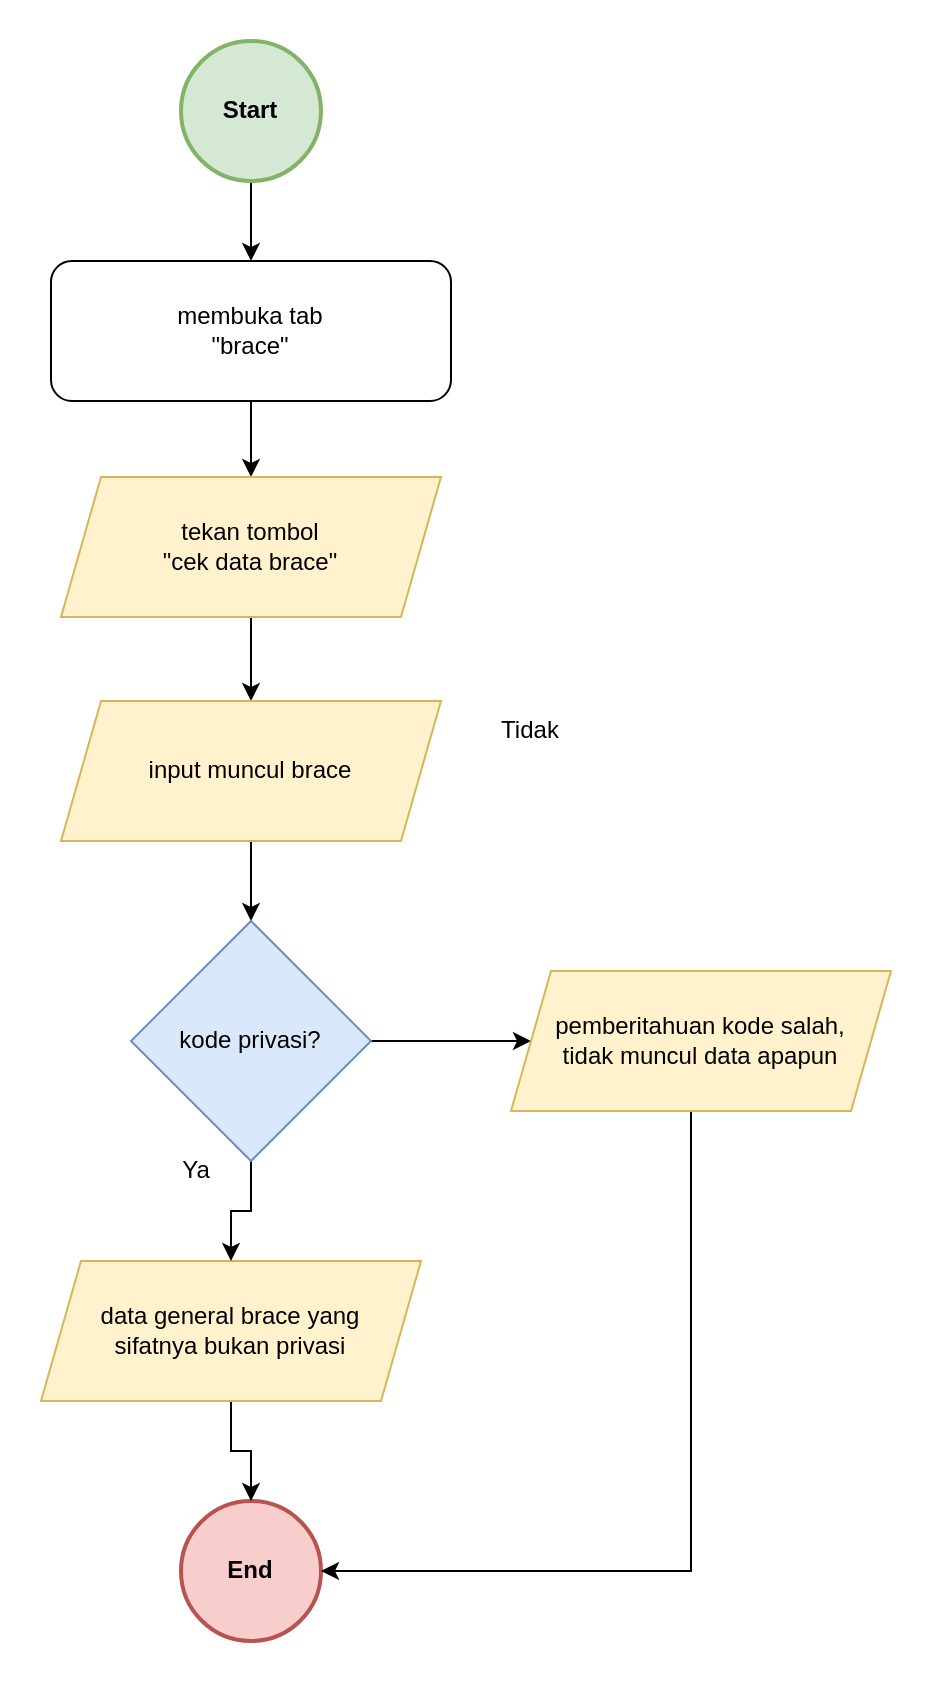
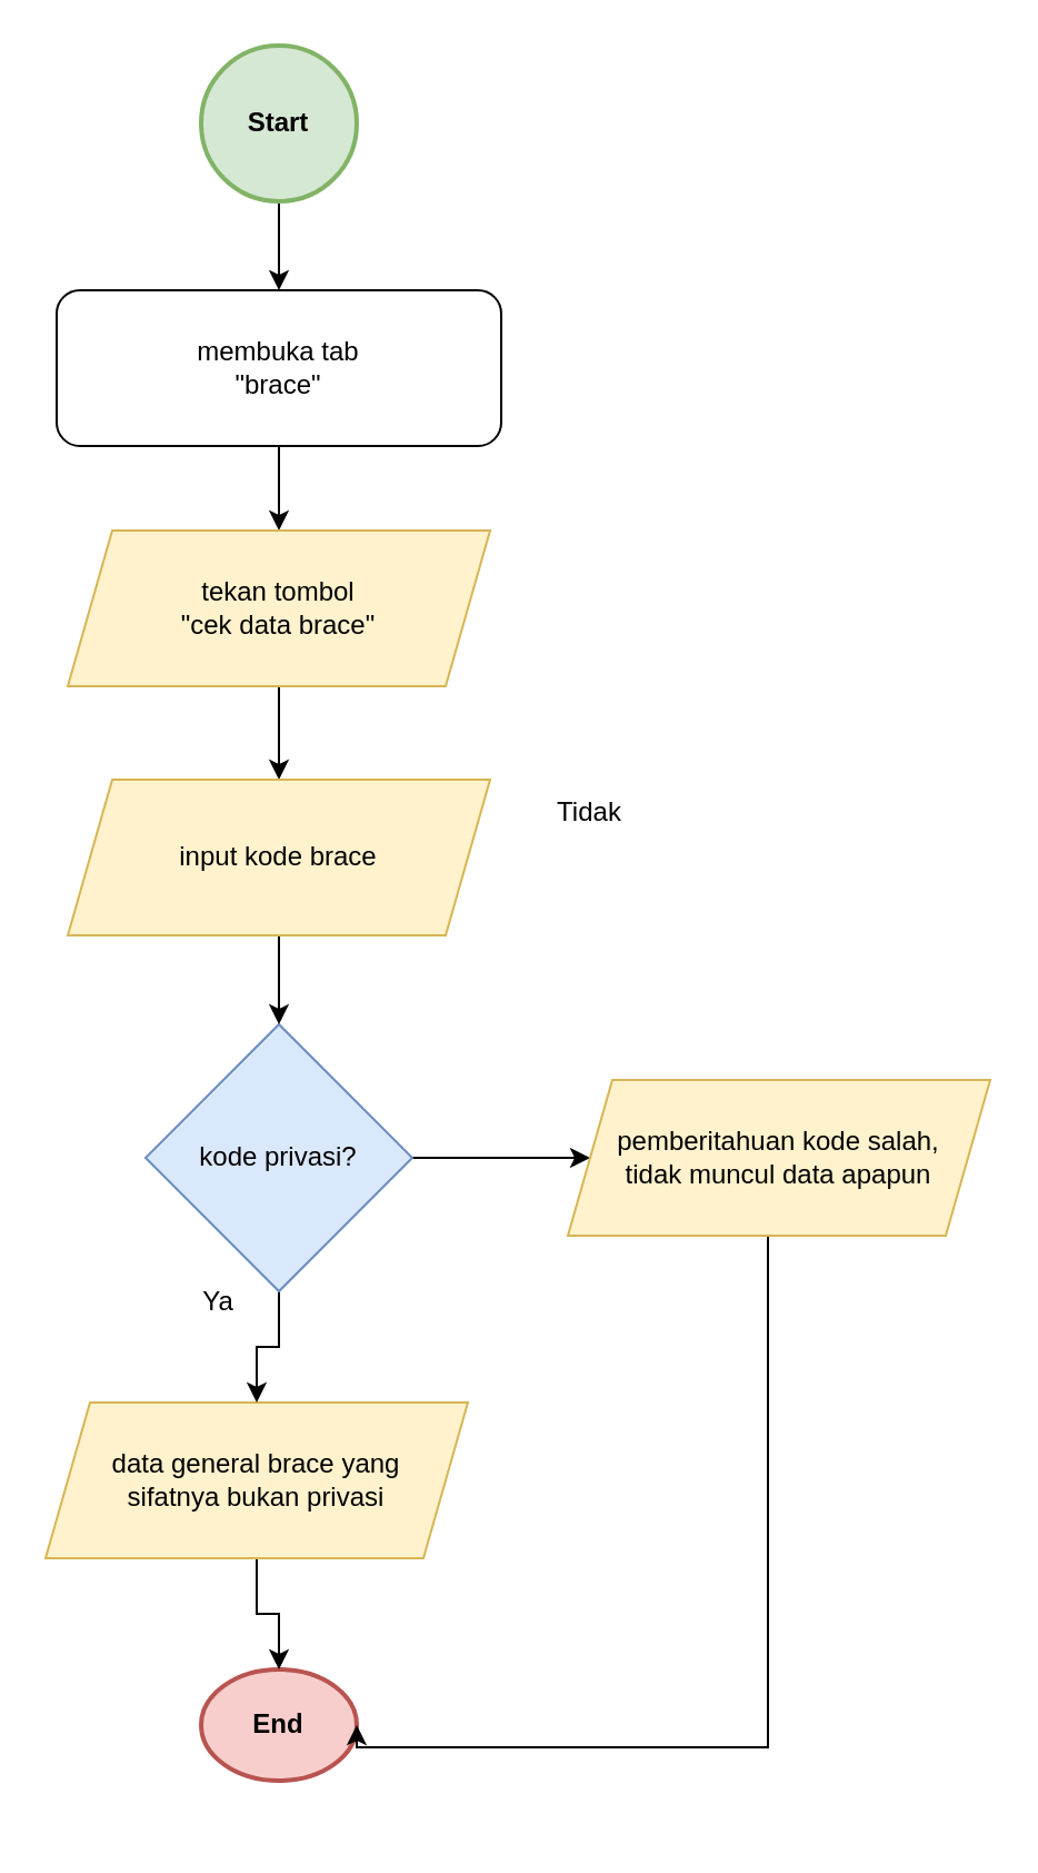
  <mxCell id="0" />
  <mxCell id="1" parent="0" />
- <mxCell id="2" value="End" style="ellipse;whiteSpace=wrap;html=1;aspect=fixed;fillColor=#f8cecc;strokeColor=#b85450;fontStyle=1;strokeWidth=2;" parent="1" vertex="1"><mxGeometry x="90" y="750" width="70" height="70" as="geometry" /></mxCell>
+ <mxCell id="2" value="End" style="ellipse;whiteSpace=wrap;html=1;aspect=fixed;fillColor=#f8cecc;strokeColor=#b85450;fontStyle=1;strokeWidth=2;" parent="1" vertex="1"><mxGeometry x="90" y="750" width="70" height="50" as="geometry" /></mxCell>
  <mxCell id="3" style="edgeStyle=orthogonalEdgeStyle;rounded=0;orthogonalLoop=1;jettySize=auto;html=1;entryX=0.5;entryY=0;entryDx=0;entryDy=0;fontColor=#FFFFFF;" parent="1" source="4" target="6" edge="1"><mxGeometry relative="1" as="geometry" /></mxCell>
  <mxCell id="4" value="Start" style="ellipse;whiteSpace=wrap;html=1;aspect=fixed;fillColor=#d5e8d4;strokeColor=#82b366;fontStyle=1;strokeWidth=2;" parent="1" vertex="1"><mxGeometry x="90" y="20" width="70" height="70" as="geometry" /></mxCell>
  <mxCell id="5" value="" style="edgeStyle=orthogonalEdgeStyle;rounded=0;orthogonalLoop=1;jettySize=auto;html=1;" parent="1" source="6" target="17" edge="1"><mxGeometry relative="1" as="geometry" /></mxCell>
  <mxCell id="6" value="  membuka tab&lt;br&gt;&quot;brace&quot;" style="rounded=1;whiteSpace=wrap;html=1;fontSize=12;glass=0;strokeWidth=1;shadow=0;" parent="1" vertex="1"><mxGeometry x="25" y="130" width="200" height="70" as="geometry" /></mxCell>
  <mxCell id="7" value="" style="edgeStyle=orthogonalEdgeStyle;rounded=0;orthogonalLoop=1;jettySize=auto;html=1;" parent="1" source="8" target="2" edge="1"><mxGeometry relative="1" as="geometry" /></mxCell>
  <mxCell id="8" value="data general brace yang&lt;br&gt;sifatnya bukan privasi" style="shape=parallelogram;perimeter=parallelogramPerimeter;whiteSpace=wrap;html=1;fixedSize=1;strokeWidth=1;fillColor=#fff2cc;strokeColor=#d6b656;" parent="1" vertex="1"><mxGeometry x="20" y="630" width="190" height="70" as="geometry" /></mxCell>
  <mxCell id="9" value="" style="edgeStyle=orthogonalEdgeStyle;rounded=0;orthogonalLoop=1;jettySize=auto;html=1;" parent="1" source="11" target="14" edge="1"><mxGeometry relative="1" as="geometry" /></mxCell>
  <mxCell id="10" value="" style="edgeStyle=orthogonalEdgeStyle;rounded=0;orthogonalLoop=1;jettySize=auto;html=1;" parent="1" source="11" target="8" edge="1"><mxGeometry relative="1" as="geometry" /></mxCell>
  <mxCell id="11" value="kode privasi?" style="rhombus;whiteSpace=wrap;html=1;fillColor=#dae8fc;strokeColor=#6c8ebf;aspect=fixed;" parent="1" vertex="1"><mxGeometry x="65" y="460" width="120" height="120" as="geometry" /></mxCell>
  <mxCell id="12" value="Ya" style="text;html=1;strokeColor=none;fillColor=none;align=center;verticalAlign=middle;whiteSpace=wrap;rounded=0;" parent="1" vertex="1"><mxGeometry x="67.5" y="570" width="60" height="30" as="geometry" /></mxCell>
  <mxCell id="13" style="edgeStyle=orthogonalEdgeStyle;rounded=0;orthogonalLoop=1;jettySize=auto;html=1;entryX=1;entryY=0.5;entryDx=0;entryDy=0;" edge="1" parent="1" source="14" target="2"><mxGeometry relative="1" as="geometry"><Array as="points"><mxPoint x="345" y="785" /></Array></mxGeometry></mxCell>
  <mxCell id="14" value="pemberitahuan kode salah,&lt;br&gt;tidak muncul data apapun" style="shape=parallelogram;perimeter=parallelogramPerimeter;whiteSpace=wrap;html=1;fixedSize=1;strokeWidth=1;fillColor=#fff2cc;strokeColor=#d6b656;" parent="1" vertex="1"><mxGeometry x="255" y="485" width="190" height="70" as="geometry" /></mxCell>
  <mxCell id="15" value="Tidak" style="text;html=1;strokeColor=none;fillColor=none;align=center;verticalAlign=middle;whiteSpace=wrap;rounded=0;" parent="1" vertex="1"><mxGeometry x="235" y="350" width="60" height="30" as="geometry" /></mxCell>
  <mxCell id="16" value="" style="edgeStyle=orthogonalEdgeStyle;rounded=0;orthogonalLoop=1;jettySize=auto;html=1;entryX=0.5;entryY=0;entryDx=0;entryDy=0;" parent="1" source="17" target="19" edge="1"><mxGeometry relative="1" as="geometry"><mxPoint x="125" y="350" as="targetPoint" /></mxGeometry></mxCell>
  <mxCell id="17" value="tekan tombol&lt;br&gt;&quot;cek data brace&quot;" style="shape=parallelogram;perimeter=parallelogramPerimeter;whiteSpace=wrap;html=1;fixedSize=1;strokeWidth=1;fillColor=#fff2cc;strokeColor=#d6b656;" parent="1" vertex="1"><mxGeometry x="30" y="238" width="190" height="70" as="geometry" /></mxCell>
  <mxCell id="18" value="" style="edgeStyle=orthogonalEdgeStyle;rounded=0;orthogonalLoop=1;jettySize=auto;html=1;entryX=0.5;entryY=0;entryDx=0;entryDy=0;" parent="1" source="19" edge="1" target="11"><mxGeometry relative="1" as="geometry"><mxPoint x="125" y="440" as="targetPoint" /></mxGeometry></mxCell>
- <mxCell id="19" value="input muncul brace" style="shape=parallelogram;perimeter=parallelogramPerimeter;whiteSpace=wrap;html=1;fixedSize=1;strokeWidth=1;fillColor=#fff2cc;strokeColor=#d6b656;" parent="1" vertex="1"><mxGeometry x="30" y="350" width="190" height="70" as="geometry" /></mxCell>
+ <mxCell id="19" value="input kode brace" style="shape=parallelogram;perimeter=parallelogramPerimeter;whiteSpace=wrap;html=1;fixedSize=1;strokeWidth=1;fillColor=#fff2cc;strokeColor=#d6b656;" parent="1" vertex="1"><mxGeometry x="30" y="350" width="190" height="70" as="geometry" /></mxCell>
